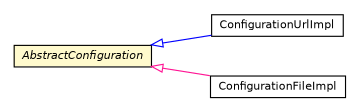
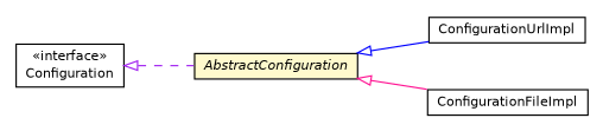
  digraph {
    nodesep=0.25
    rankdir=LR
    ranksep=0.5
    node [fontcolor=black fontname=Helvetica fontsize=10.0 shape=plaintext]
    edge [arrowtail=empty dir=back fontname=Helvetica fontsize=10 headport=p labelfontname=Helvetica labelfontsize=10 tailport=p]
+   n1 [label=<<table title="org.dayatang.configuration.Configuration" border="0" cellborder="1" cellspacing="0" cellpadding="2" port="p" href="../Configuration.html"> 		<tr><td><table border="0" cellspacing="0" cellpadding="1"> <tr><td align="center" balign="center"> &#171;interface&#187; </td></tr> <tr><td align="center" balign="center"> Configuration </td></tr> 		</table></td></tr> 		</table>>]
    n2 [label=<<table title="org.dayatang.configuration.impl.AbstractConfiguration" border="0" cellborder="1" cellspacing="0" cellpadding="2" port="p" bgcolor="lemonChiffon" href="./AbstractConfiguration.html"> 		<tr><td><table border="0" cellspacing="0" cellpadding="1"> <tr><td align="center" balign="center"><font face="Helvetica-Oblique"> AbstractConfiguration </font></td></tr> 		</table></td></tr> 		</table>>]
    n3 [label=<<table title="org.dayatang.configuration.impl.ConfigurationUrlImpl" border="0" cellborder="1" cellspacing="0" cellpadding="2" port="p" href="./ConfigurationUrlImpl.html"> 		<tr><td><table border="0" cellspacing="0" cellpadding="1"> <tr><td align="center" balign="center"> ConfigurationUrlImpl </td></tr> 		</table></td></tr> 		</table>>]
    n4 [label=<<table title="org.dayatang.configuration.impl.ConfigurationFileImpl" border="0" cellborder="1" cellspacing="0" cellpadding="2" port="p" href="./ConfigurationFileImpl.html"> 		<tr><td><table border="0" cellspacing="0" cellpadding="1"> <tr><td align="center" balign="center"> ConfigurationFileImpl </td></tr> 		</table></td></tr> 		</table>>]
+   n1 -> n2 [color=purple style=dashed]
    n2 -> n3 [color=blue]
    n2 -> n4 [color=deeppink]
  }
